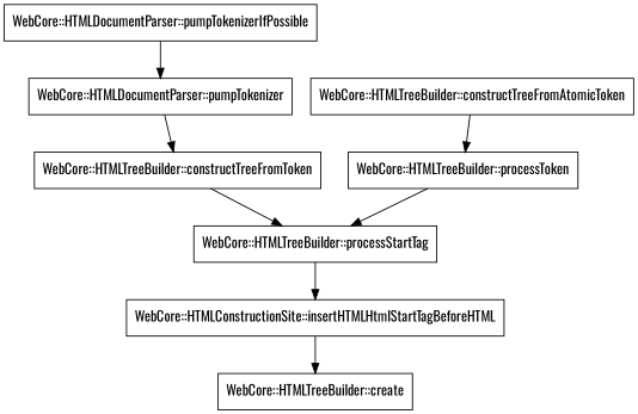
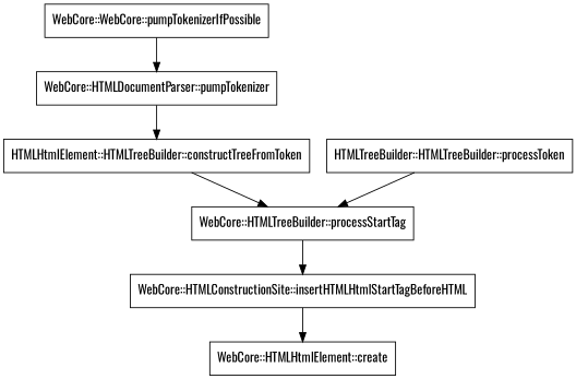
  digraph {
    fontname=Oswald
    node [fontname=Oswald shape=record]
    edge [fontname=Oswald]
-   "WebCore::HTMLDocumentParser::pumpTokenizerIfPossible"
+   "WebCore::HTMLDocumentParser::pumpTokenizerIfPossible" [label="WebCore::WebCore::pumpTokenizerIfPossible"]
    "WebCore::HTMLDocumentParser::pumpTokenizer"
-   "WebCore::HTMLTreeBuilder::constructTreeFromToken"
+   "WebCore::HTMLTreeBuilder::constructTreeFromToken" [label="HTMLHtmlElement::HTMLTreeBuilder::constructTreeFromToken"]
    "WebCore::HTMLTreeBuilder::processStartTag"
-   "WebCore::HTMLTreeBuilder::constructTreeFromAtomicToken"
-   "WebCore::HTMLTreeBuilder::processToken"
+   "WebCore::HTMLTreeBuilder::processToken" [label="HTMLTreeBuilder::HTMLTreeBuilder::processToken"]
    "WebCore::HTMLConstructionSite::insertHTMLHtmlStartTagBeforeHTML"
-   "WebCore::HTMLHtmlElement::create" [label="WebCore::HTMLTreeBuilder::create"]
+   "WebCore::HTMLHtmlElement::create"
    "WebCore::HTMLDocumentParser::pumpTokenizerIfPossible" -> "WebCore::HTMLDocumentParser::pumpTokenizer"
    "WebCore::HTMLDocumentParser::pumpTokenizer" -> "WebCore::HTMLTreeBuilder::constructTreeFromToken"
    "WebCore::HTMLTreeBuilder::constructTreeFromToken" -> "WebCore::HTMLTreeBuilder::processStartTag"
    "WebCore::HTMLTreeBuilder::processStartTag" -> "WebCore::HTMLConstructionSite::insertHTMLHtmlStartTagBeforeHTML"
-   "WebCore::HTMLTreeBuilder::constructTreeFromAtomicToken" -> "WebCore::HTMLTreeBuilder::processToken"
    "WebCore::HTMLTreeBuilder::processToken" -> "WebCore::HTMLTreeBuilder::processStartTag"
    "WebCore::HTMLConstructionSite::insertHTMLHtmlStartTagBeforeHTML" -> "WebCore::HTMLHtmlElement::create"
  }
